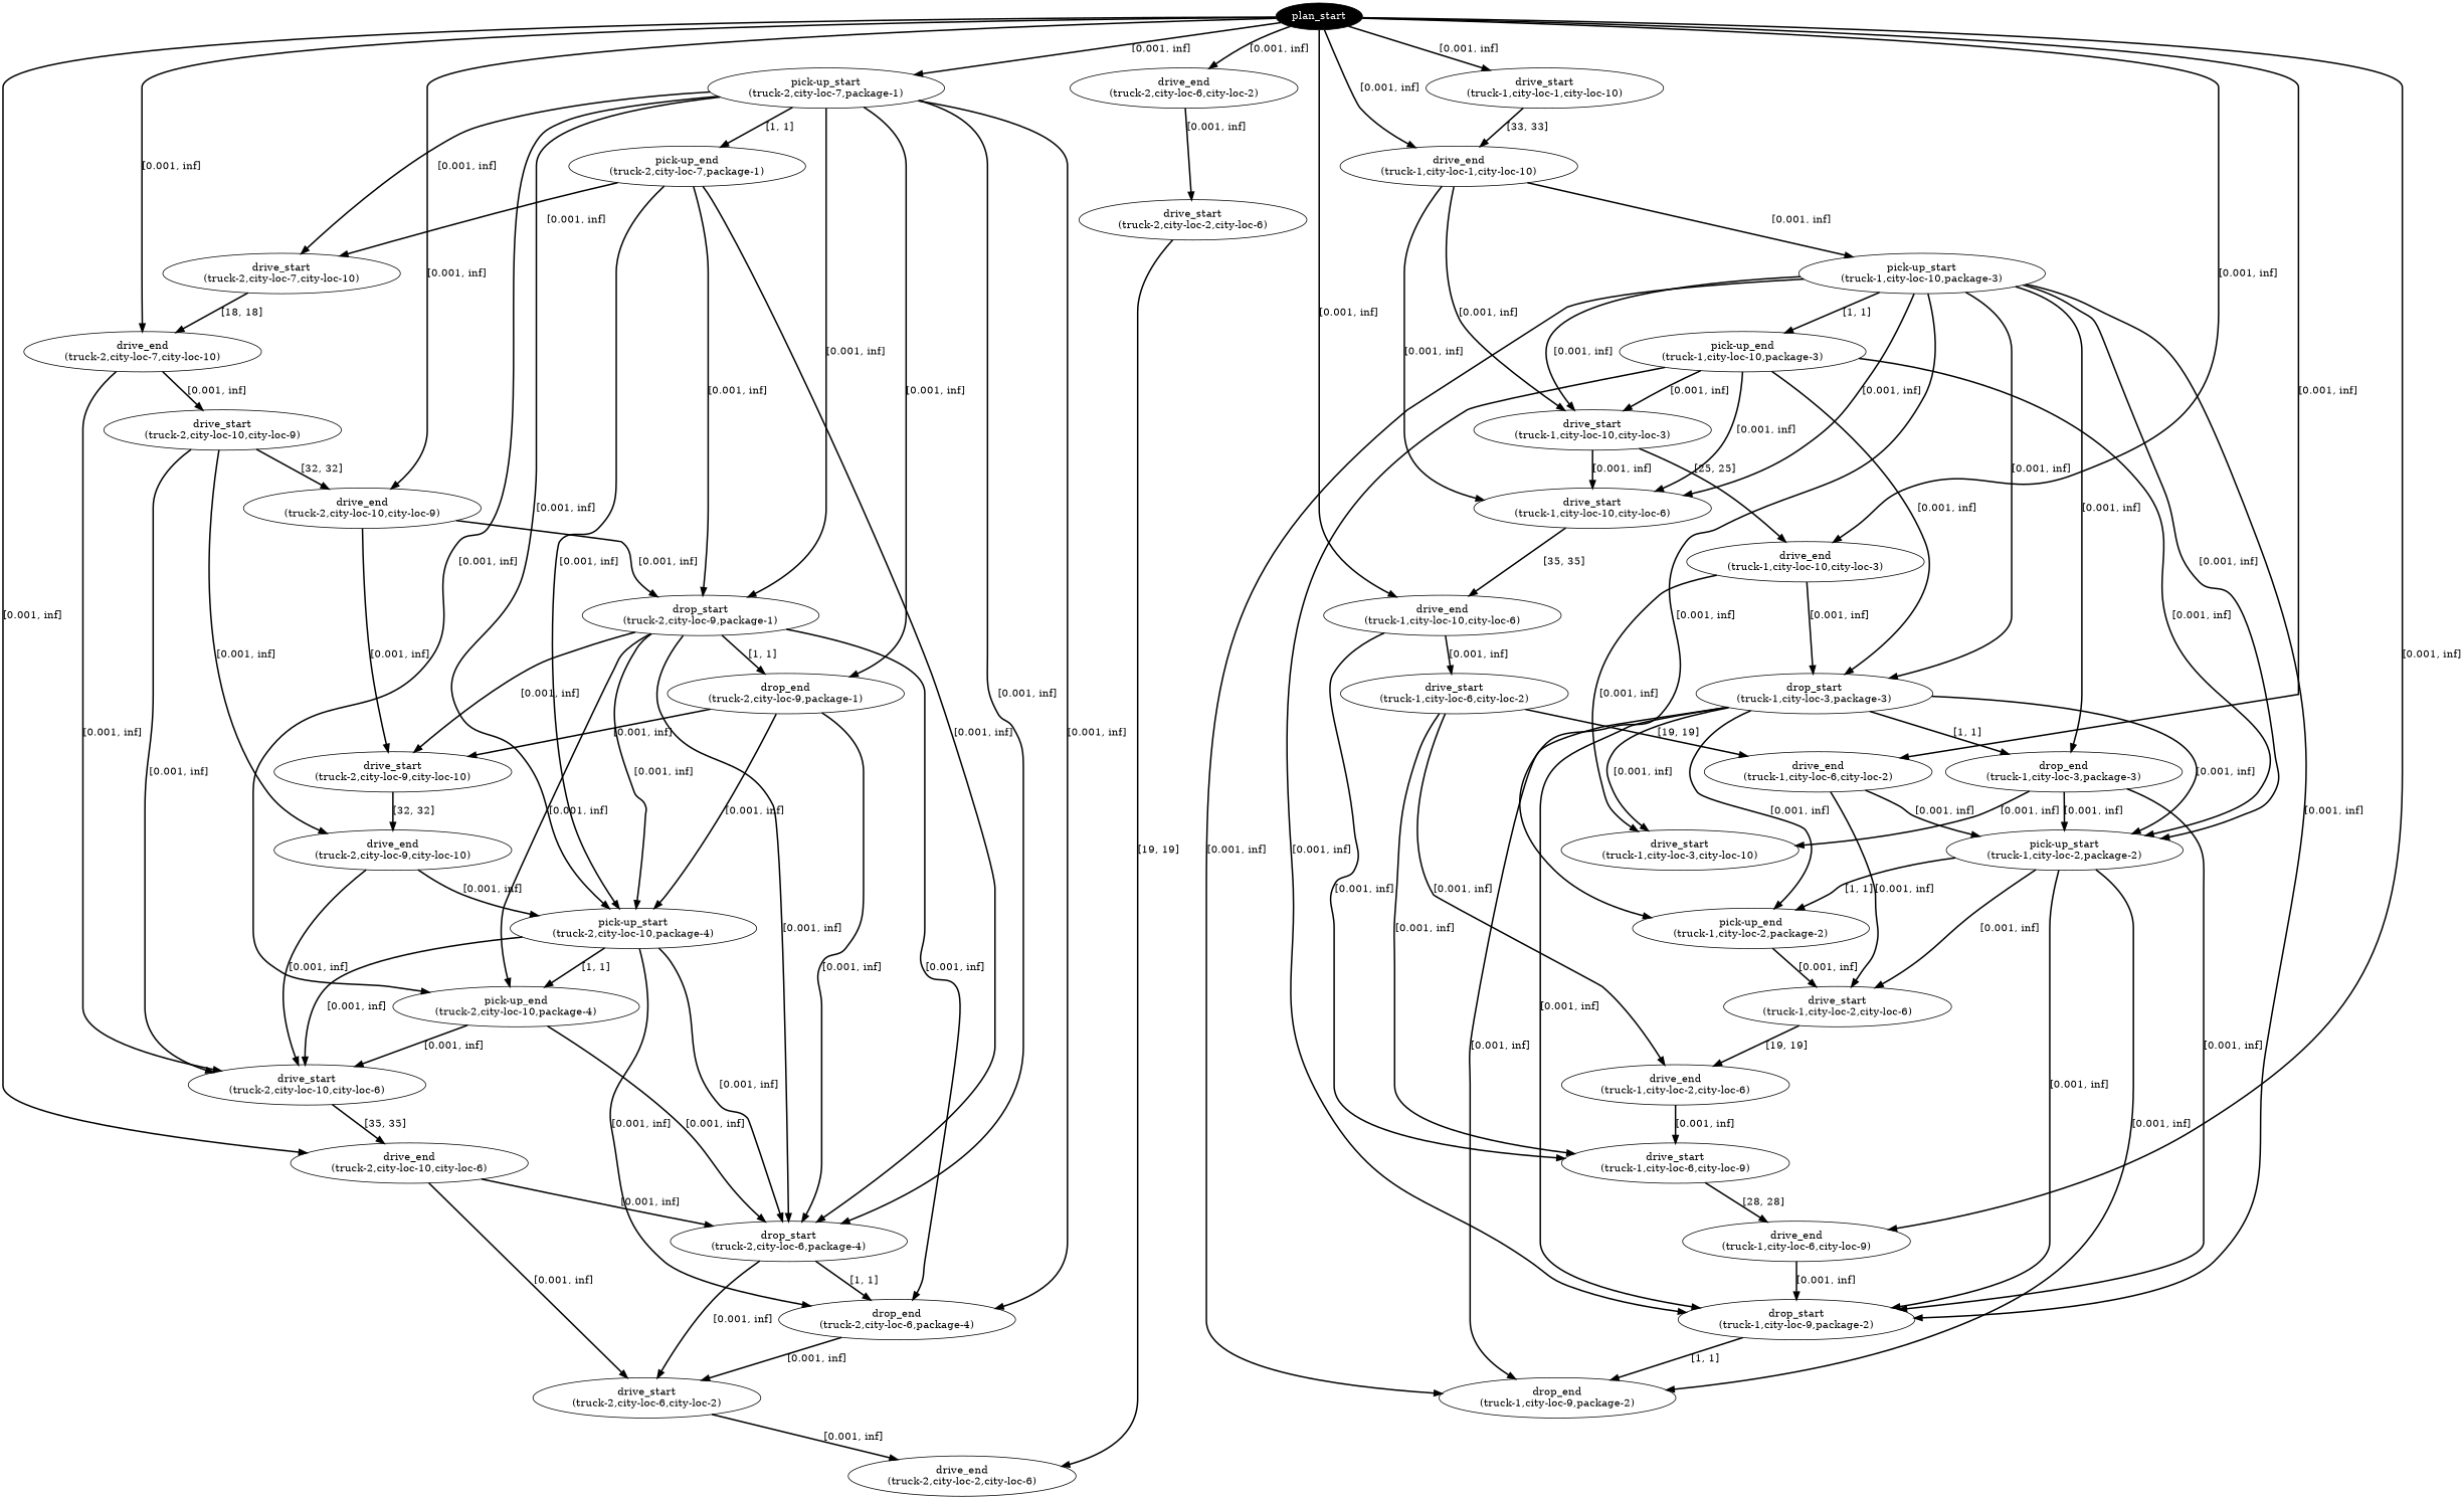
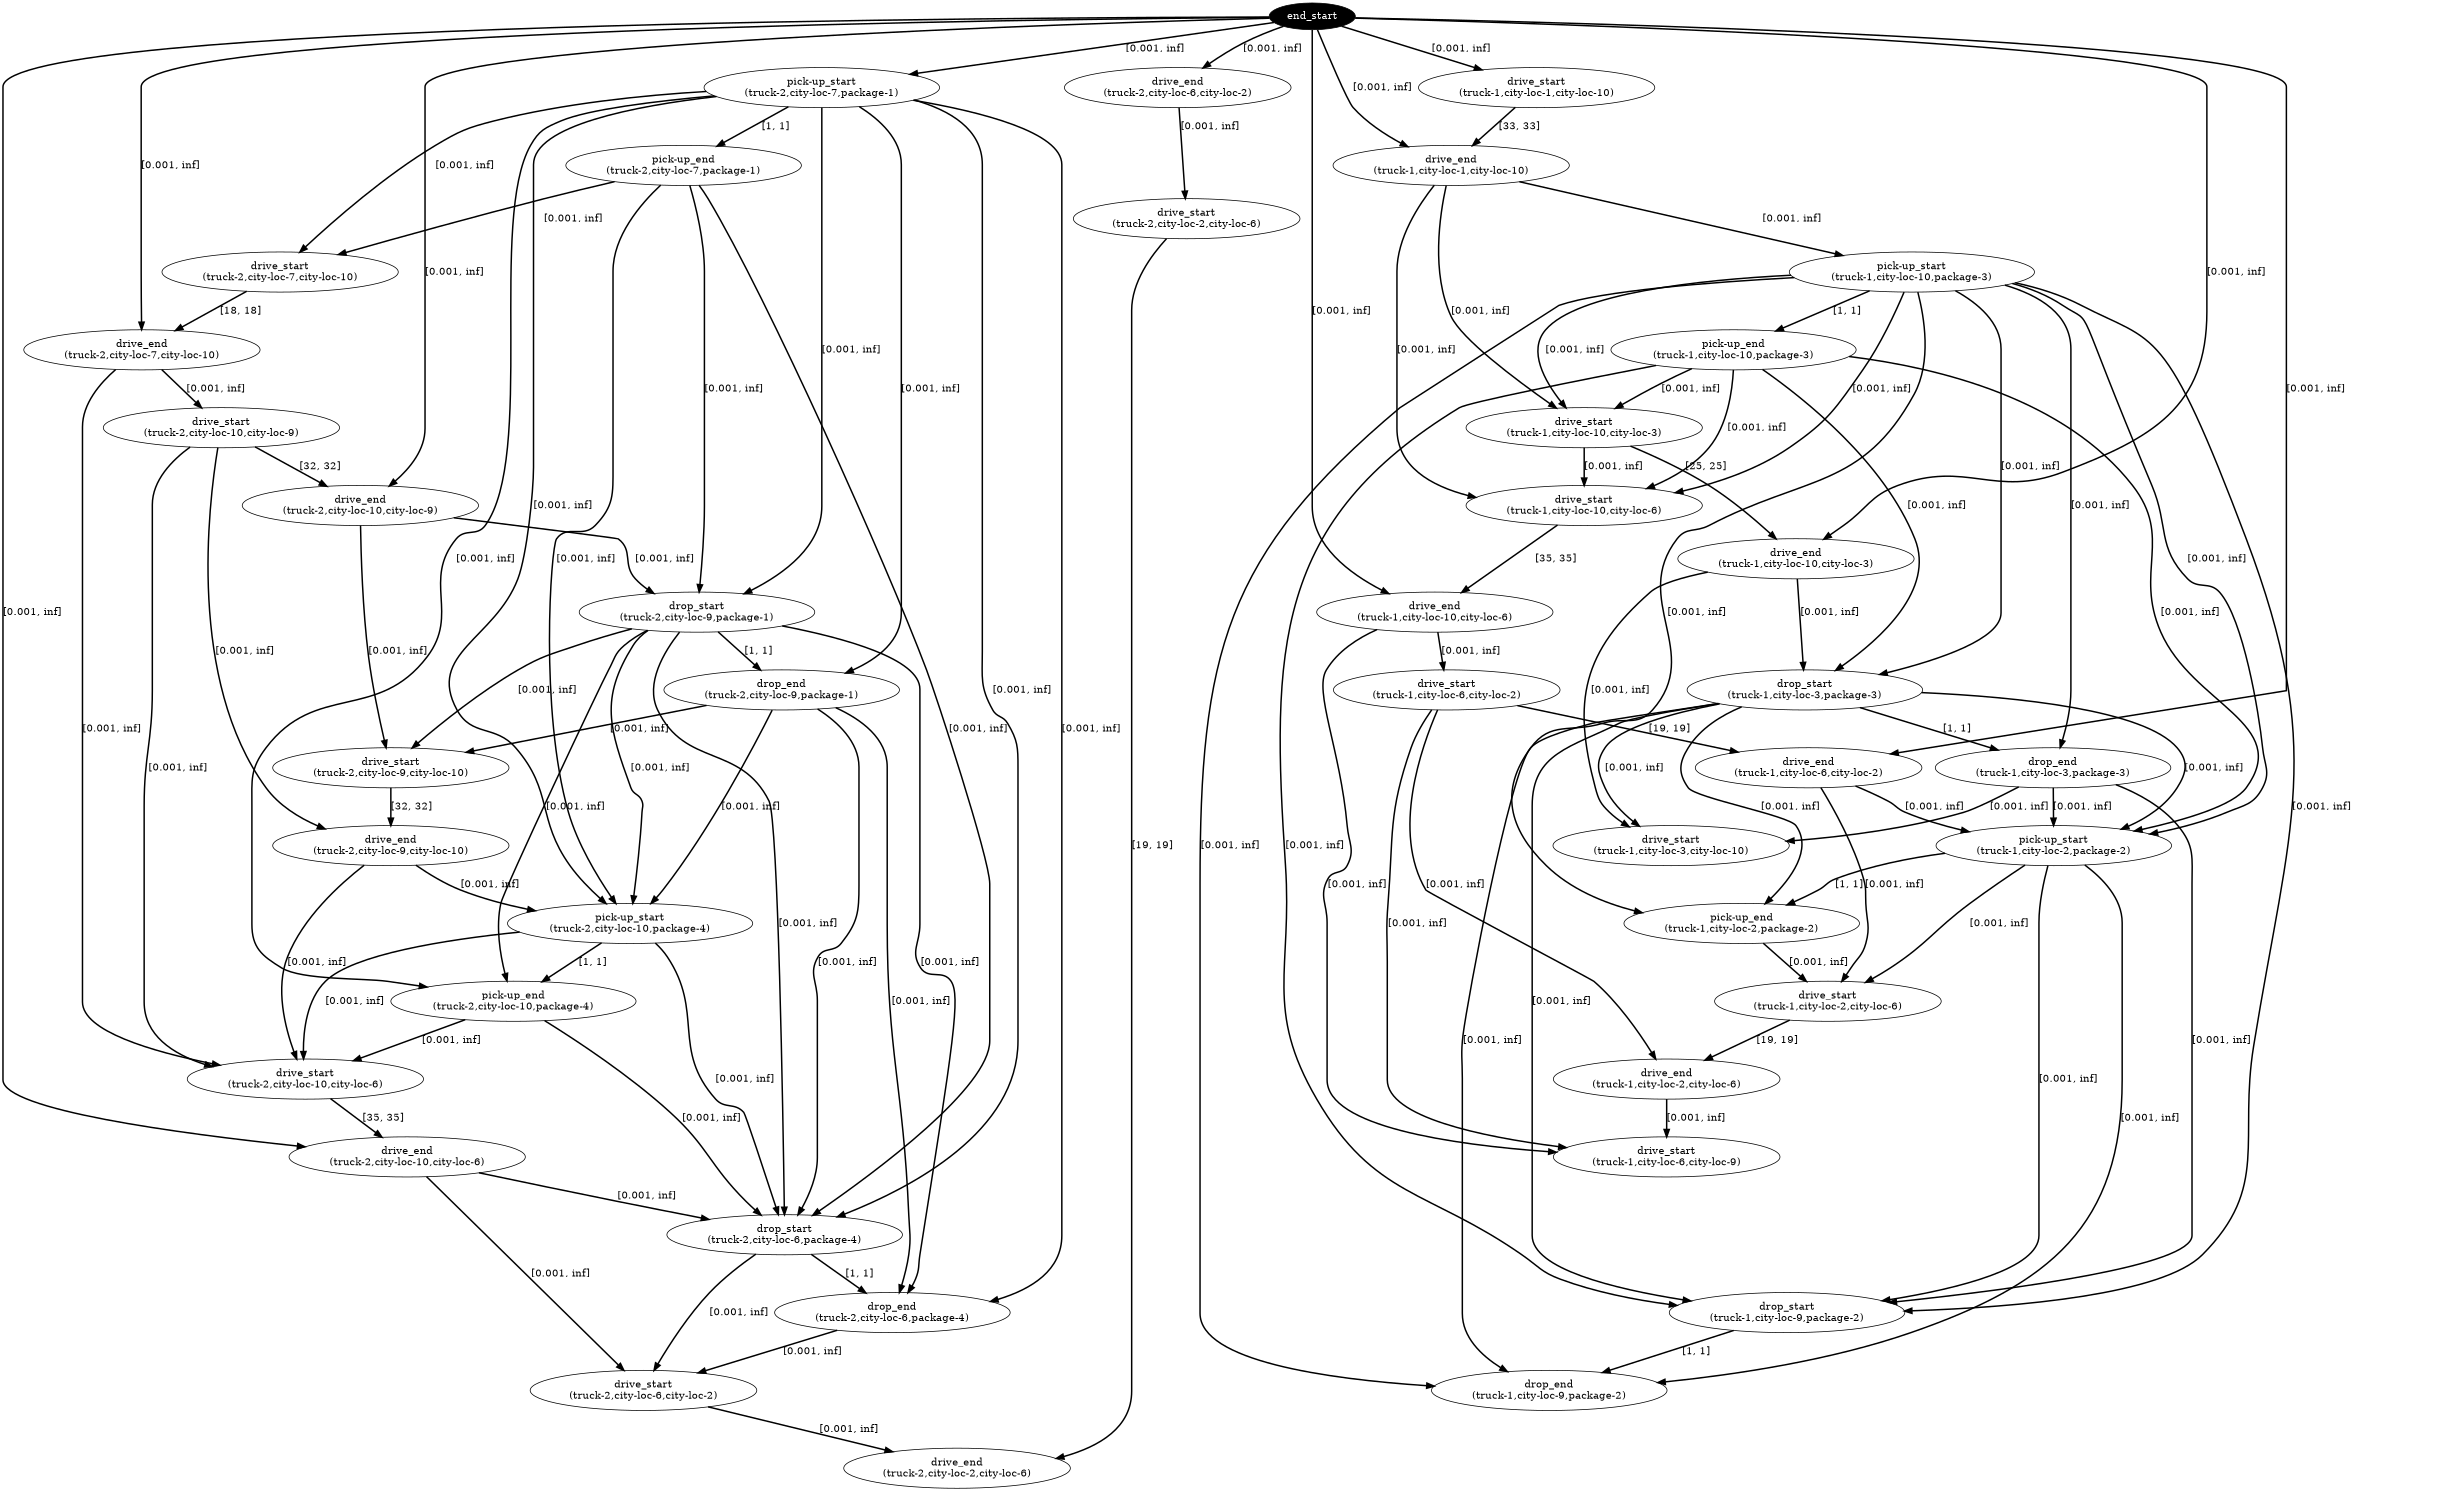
  digraph {
    edge [color=black penwidth=2]
-   n1 [fillcolor=black fontcolor=white label=plan_start style=filled]
+   n1 [fillcolor=black fontcolor=white label=end_start style=filled]
    n2 [label="pick-up_start\n(truck-2,city-loc-7,package-1)"]
    n3 [label="drive_start\n(truck-1,city-loc-1,city-loc-10)"]
    n4 [label="drive_end\n(truck-1,city-loc-1,city-loc-10)"]
    n5 [label="drive_end\n(truck-2,city-loc-7,city-loc-10)"]
    n6 [label="drive_end\n(truck-2,city-loc-10,city-loc-9)"]
    n7 [label="drive_end\n(truck-1,city-loc-10,city-loc-3)"]
    n8 [label="drive_end\n(truck-1,city-loc-10,city-loc-6)"]
    n9 [label="drive_end\n(truck-2,city-loc-10,city-loc-6)"]
    n10 [label="drive_end\n(truck-1,city-loc-6,city-loc-2)"]
    n11 [label="drive_end\n(truck-2,city-loc-6,city-loc-2)"]
-   n12 [label="drive_end\n(truck-1,city-loc-6,city-loc-9)"]
    n13 [label="pick-up_end\n(truck-2,city-loc-7,package-1)"]
    n14 [label="drive_start\n(truck-2,city-loc-7,city-loc-10)"]
    n15 [label="drop_start\n(truck-2,city-loc-9,package-1)"]
    n16 [label="drop_end\n(truck-2,city-loc-9,package-1)"]
    n17 [label="pick-up_start\n(truck-2,city-loc-10,package-4)"]
    n18 [label="pick-up_end\n(truck-2,city-loc-10,package-4)"]
    n19 [label="drop_start\n(truck-2,city-loc-6,package-4)"]
    n20 [label="drop_end\n(truck-2,city-loc-6,package-4)"]
    n21 [label="pick-up_start\n(truck-1,city-loc-10,package-3)"]
    n22 [label="drive_start\n(truck-1,city-loc-10,city-loc-3)"]
    n23 [label="drive_start\n(truck-1,city-loc-10,city-loc-6)"]
    n24 [label="drive_start\n(truck-2,city-loc-10,city-loc-9)"]
    n25 [label="drive_start\n(truck-2,city-loc-10,city-loc-6)"]
    n26 [label="drive_start\n(truck-2,city-loc-9,city-loc-10)"]
    n27 [label="drop_start\n(truck-1,city-loc-3,package-3)"]
    n28 [label="drive_start\n(truck-1,city-loc-3,city-loc-10)"]
    n29 [label="drive_start\n(truck-1,city-loc-6,city-loc-2)"]
    n30 [label="drive_start\n(truck-1,city-loc-6,city-loc-9)"]
    n31 [label="drive_start\n(truck-2,city-loc-6,city-loc-2)"]
    n32 [label="pick-up_start\n(truck-1,city-loc-2,package-2)"]
    n33 [label="drive_start\n(truck-1,city-loc-2,city-loc-6)"]
    n34 [label="drive_start\n(truck-2,city-loc-2,city-loc-6)"]
    n35 [label="drop_start\n(truck-1,city-loc-9,package-2)"]
    n36 [label="pick-up_end\n(truck-1,city-loc-10,package-3)"]
    n37 [label="drop_end\n(truck-1,city-loc-3,package-3)"]
    n38 [label="pick-up_end\n(truck-1,city-loc-2,package-2)"]
    n39 [label="drop_end\n(truck-1,city-loc-9,package-2)"]
    n40 [label="drive_end\n(truck-2,city-loc-9,city-loc-10)"]
    n41 [label="drive_end\n(truck-1,city-loc-2,city-loc-6)"]
    n42 [label="drive_end\n(truck-2,city-loc-2,city-loc-6)"]
    n1 -> n2 [label="[0.001, inf]"]
    n1 -> n3 [label="[0.001, inf]"]
    n1 -> n4 [label="[0.001, inf]"]
    n1 -> n5 [label="[0.001, inf]"]
    n1 -> n6 [label="[0.001, inf]"]
    n1 -> n7 [label="[0.001, inf]"]
    n1 -> n8 [label="[0.001, inf]"]
    n1 -> n9 [label="[0.001, inf]"]
    n1 -> n10 [label="[0.001, inf]"]
    n1 -> n11 [label="[0.001, inf]"]
-   n1 -> n12 [label="[0.001, inf]"]
    n2 -> n13 [label="[1, 1]"]
    n2 -> n14 [label="[0.001, inf]"]
    n2 -> n15 [label="[0.001, inf]"]
    n2 -> n16 [label="[0.001, inf]"]
    n2 -> n17 [label="[0.001, inf]"]
    n2 -> n18 [label="[0.001, inf]"]
    n2 -> n19 [label="[0.001, inf]"]
    n2 -> n20 [label="[0.001, inf]"]
    n3 -> n4 [label="[33, 33]"]
    n4 -> n21 [label="[0.001, inf]"]
    n4 -> n22 [label="[0.001, inf]"]
    n4 -> n23 [label="[0.001, inf]"]
    n5 -> n24 [label="[0.001, inf]"]
    n5 -> n25 [label="[0.001, inf]"]
    n6 -> n15 [label="[0.001, inf]"]
    n6 -> n26 [label="[0.001, inf]"]
    n7 -> n27 [label="[0.001, inf]"]
    n7 -> n28 [label="[0.001, inf]"]
    n8 -> n29 [label="[0.001, inf]"]
    n8 -> n30 [label="[0.001, inf]"]
    n9 -> n19 [label="[0.001, inf]"]
    n9 -> n31 [label="[0.001, inf]"]
    n10 -> n32 [label="[0.001, inf]"]
    n10 -> n33 [label="[0.001, inf]"]
    n11 -> n34 [label="[0.001, inf]"]
-   n12 -> n35 [label="[0.001, inf]"]
    n13 -> n14 [label="[0.001, inf]"]
    n13 -> n15 [label="[0.001, inf]"]
    n13 -> n17 [label="[0.001, inf]"]
    n13 -> n19 [label="[0.001, inf]"]
    n14 -> n5 [label="[18, 18]"]
    n15 -> n16 [label="[1, 1]"]
    n15 -> n17 [label="[0.001, inf]"]
    n15 -> n18 [label="[0.001, inf]"]
    n15 -> n19 [label="[0.001, inf]"]
    n15 -> n20 [label="[0.001, inf]"]
    n15 -> n26 [label="[0.001, inf]"]
    n16 -> n17 [label="[0.001, inf]"]
    n16 -> n19 [label="[0.001, inf]"]
    n16 -> n26 [label="[0.001, inf]"]
    n17 -> n18 [label="[1, 1]"]
    n17 -> n19 [label="[0.001, inf]"]
-   n17 -> n20 [label="[0.001, inf]"]
+   n16 -> n20 [label="[0.001, inf]"]
    n17 -> n25 [label="[0.001, inf]"]
    n18 -> n19 [label="[0.001, inf]"]
    n18 -> n25 [label="[0.001, inf]"]
    n19 -> n20 [label="[1, 1]"]
    n19 -> n31 [label="[0.001, inf]"]
    n20 -> n31 [label="[0.001, inf]"]
    n21 -> n22 [label="[0.001, inf]"]
    n21 -> n23 [label="[0.001, inf]"]
    n21 -> n27 [label="[0.001, inf]"]
    n21 -> n32 [label="[0.001, inf]"]
    n21 -> n35 [label="[0.001, inf]"]
    n21 -> n36 [label="[1, 1]"]
    n21 -> n37 [label="[0.001, inf]"]
    n21 -> n38 [label="[0.001, inf]"]
    n21 -> n39 [label="[0.001, inf]"]
    n22 -> n7 [label="[25, 25]"]
    n22 -> n23 [label="[0.001, inf]"]
    n23 -> n8 [label="[35, 35]"]
    n24 -> n6 [label="[32, 32]"]
    n24 -> n25 [label="[0.001, inf]"]
    n24 -> n40 [label="[0.001, inf]"]
    n25 -> n9 [label="[35, 35]"]
    n26 -> n40 [label="[32, 32]"]
    n27 -> n28 [label="[0.001, inf]"]
    n27 -> n32 [label="[0.001, inf]"]
    n27 -> n35 [label="[0.001, inf]"]
    n27 -> n37 [label="[1, 1]"]
    n27 -> n38 [label="[0.001, inf]"]
    n27 -> n39 [label="[0.001, inf]"]
    n29 -> n10 [label="[19, 19]"]
    n29 -> n30 [label="[0.001, inf]"]
    n29 -> n41 [label="[0.001, inf]"]
-   n30 -> n12 [label="[28, 28]"]
    n31 -> n42 [label="[0.001, inf]"]
    n32 -> n33 [label="[0.001, inf]"]
    n32 -> n35 [label="[0.001, inf]"]
    n32 -> n38 [label="[1, 1]"]
    n32 -> n39 [label="[0.001, inf]"]
    n33 -> n41 [label="[19, 19]"]
    n34 -> n42 [label="[19, 19]"]
    n35 -> n39 [label="[1, 1]"]
    n36 -> n22 [label="[0.001, inf]"]
    n36 -> n23 [label="[0.001, inf]"]
    n36 -> n27 [label="[0.001, inf]"]
    n36 -> n32 [label="[0.001, inf]"]
    n36 -> n35 [label="[0.001, inf]"]
    n37 -> n28 [label="[0.001, inf]"]
    n37 -> n32 [label="[0.001, inf]"]
    n37 -> n35 [label="[0.001, inf]"]
    n38 -> n33 [label="[0.001, inf]"]
    n40 -> n17 [label="[0.001, inf]"]
    n40 -> n25 [label="[0.001, inf]"]
    n41 -> n30 [label="[0.001, inf]"]
  }
